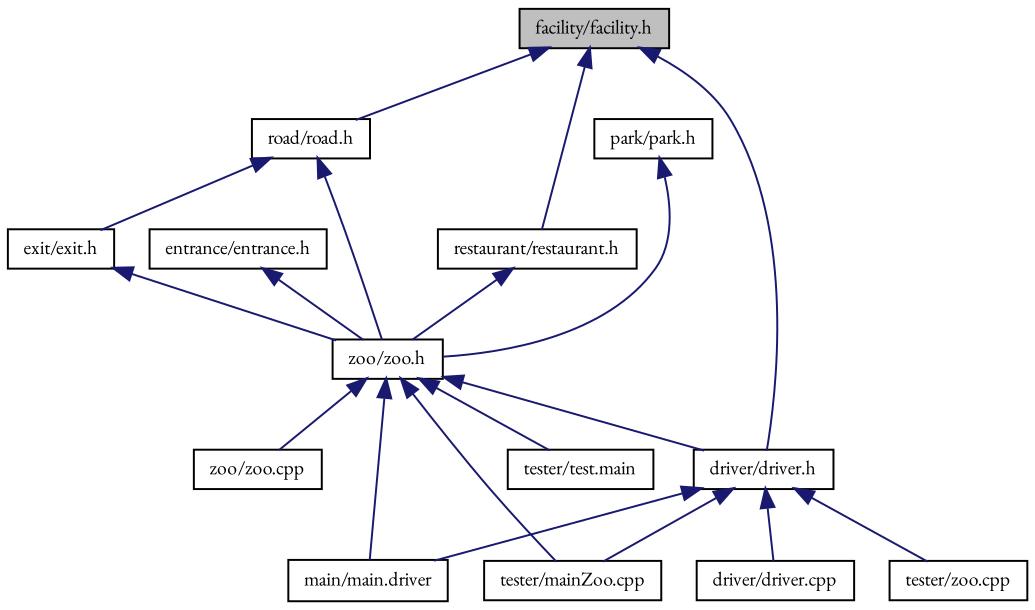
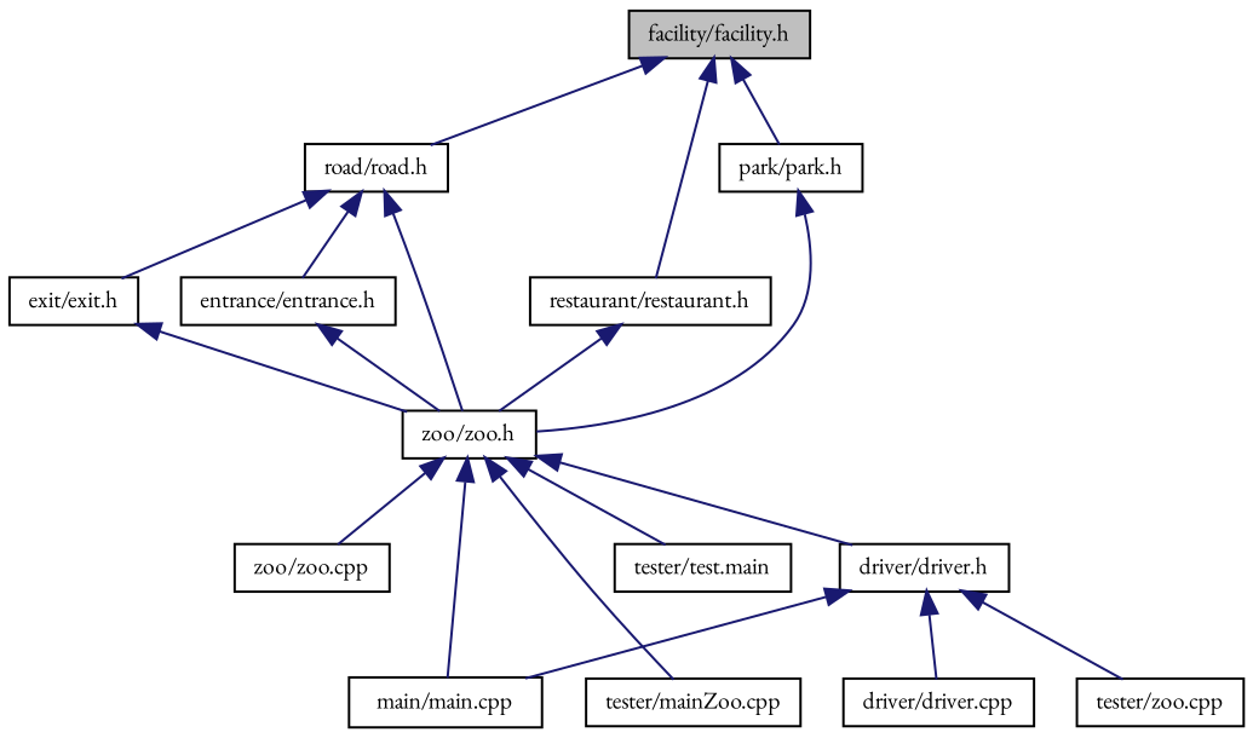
  digraph {
    fontname="EB Garamond"
    node [color=black fillcolor=white fontname="EB Garamond" fontsize=10 shape=record style=filled]
    edge [color=midnightblue dir=back fontname="EB Garamond" fontsize=10 labelfontname=Helvetica labelfontsize=10 style=solid]
    n1 [fillcolor=grey75 fontcolor=black height=0.2 label="facility/facility.h" width=0.4]
    n2 [height=0.2 label="restaurant/restaurant.h" width=0.4]
    n3 [height=0.2 label="park/park.h" width=0.4]
    n4 [height=0.2 label="road/road.h" width=0.4]
    n5 [height=0.2 label="zoo/zoo.h" width=0.4]
    n6 [height=0.2 label="exit/exit.h" width=0.4]
    n7 [height=0.2 label="entrance/entrance.h" width=0.4]
    n8 [height=0.2 label="driver/driver.h" width=0.4]
-   n9 [height=0.2 label="main/main.driver" width=0.4]
+   n9 [height=0.2 label="main/main.cpp" width=0.4]
    n10 [height=0.2 label="tester/mainZoo.cpp" width=0.4]
    n11 [height=0.2 label="tester/test.main" width=0.4]
    n12 [height=0.2 label="zoo/zoo.cpp" width=0.4]
    n13 [height=0.2 label="driver/driver.cpp" width=0.4]
    n14 [height=0.2 label="tester/zoo.cpp" width=0.4]
    n1 -> n2
-   n1 -> n8
+   n1 -> n3
    n1 -> n4
    n2 -> n5
    n3 -> n5
    n4 -> n5
    n4 -> n6
+   n4 -> n7
    n5 -> n8
    n5 -> n9
    n5 -> n10
    n5 -> n11
    n5 -> n12
    n6 -> n5
    n7 -> n5
    n8 -> n9
-   n8 -> n10
    n8 -> n13
    n8 -> n14
  }
